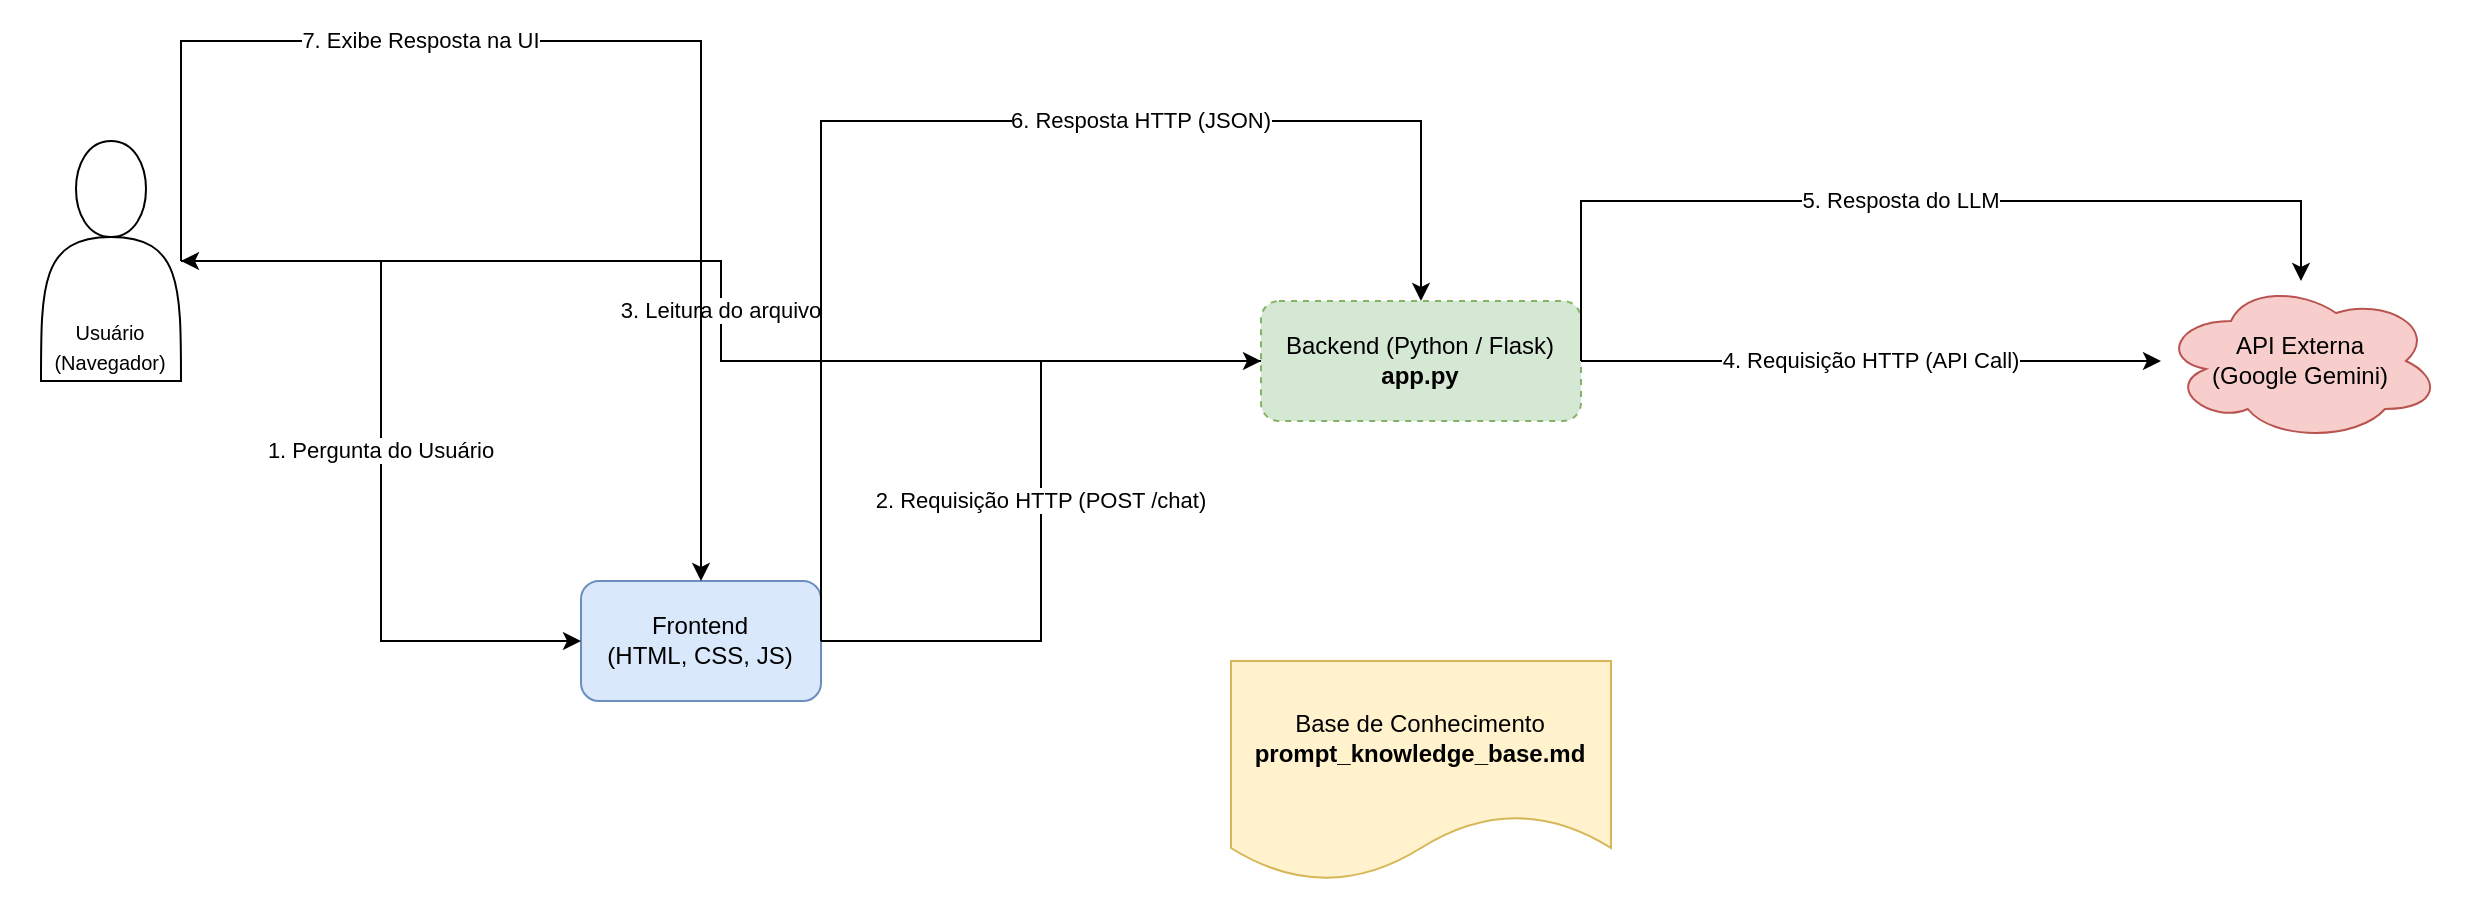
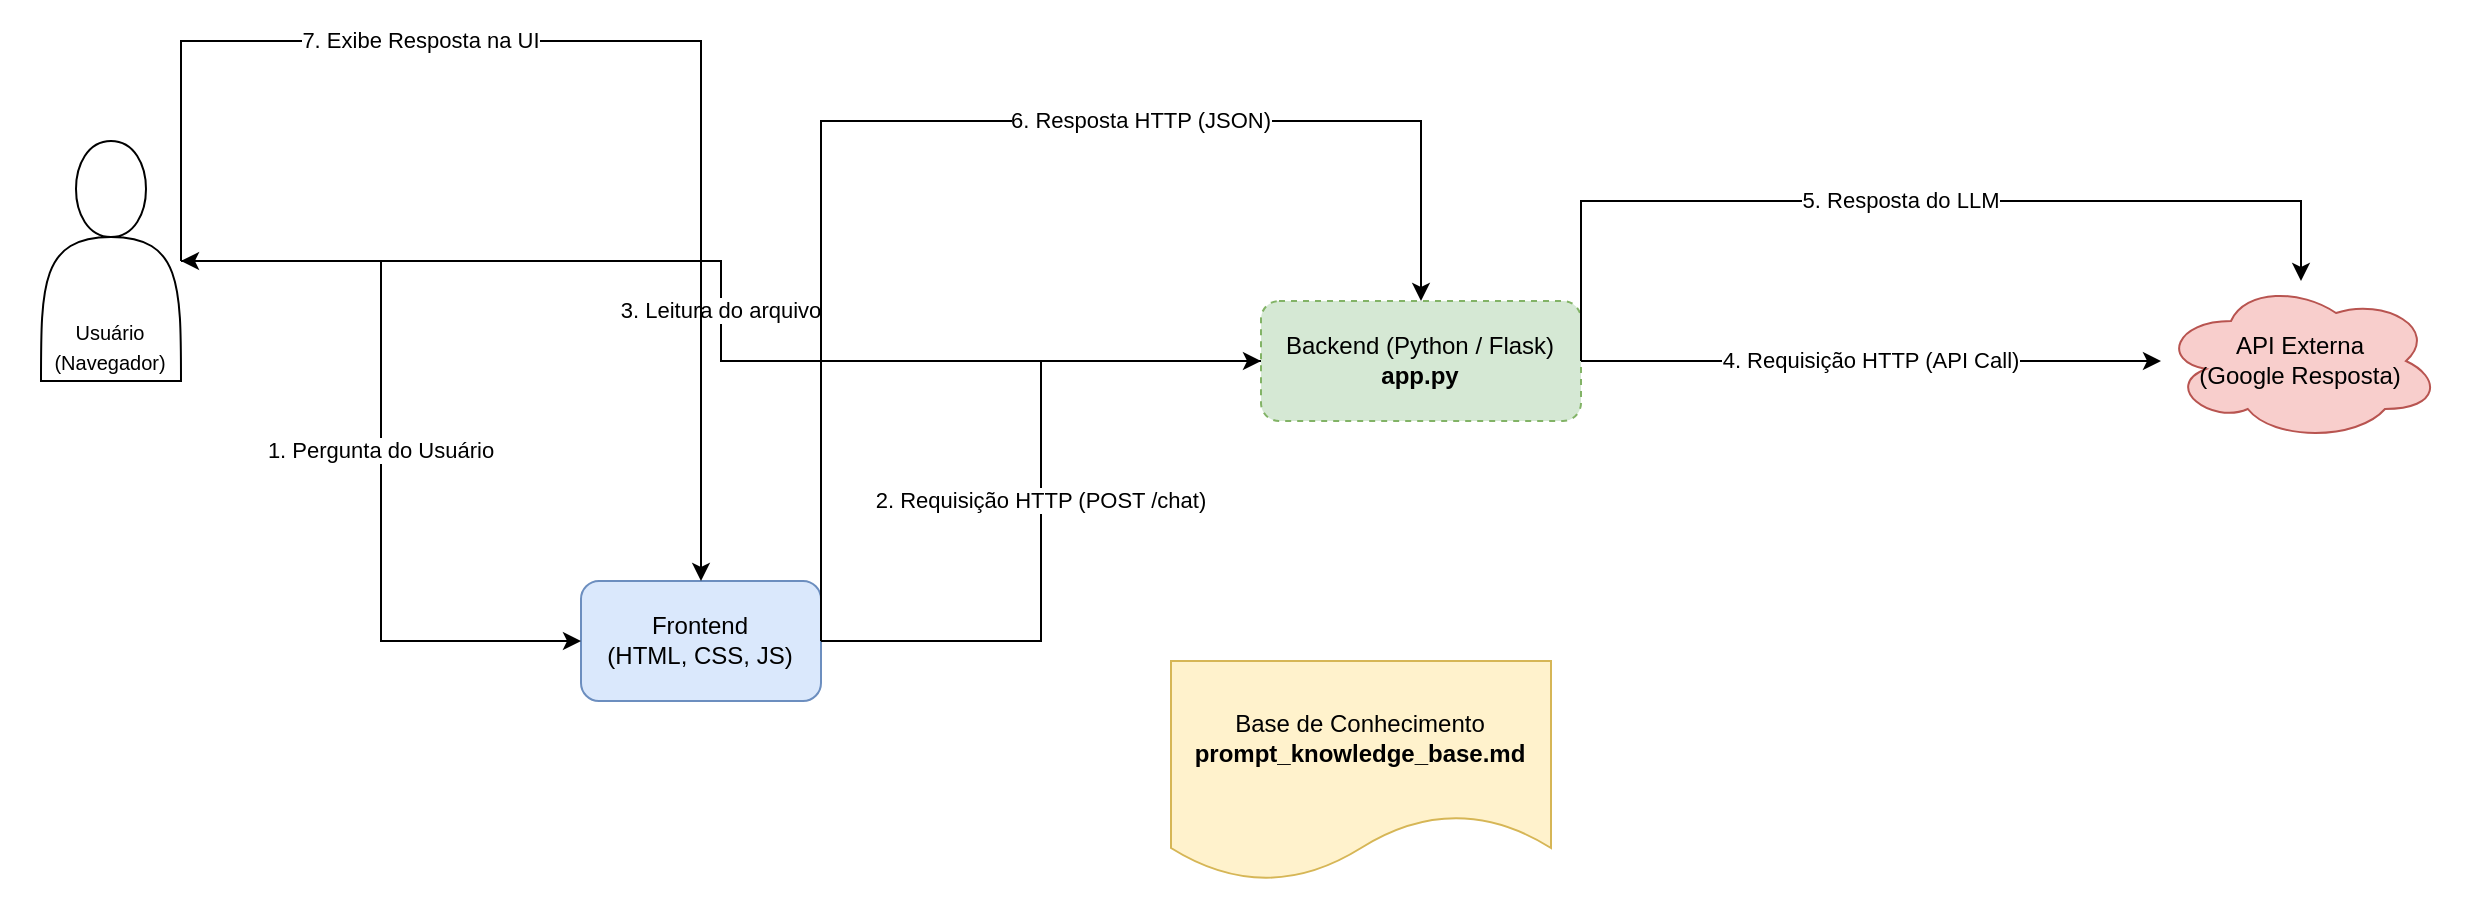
  <mxCell id="0" />
  <mxCell id="1" parent="0" />
  <mxCell id="2" value="&lt;div&gt;&lt;font style=&quot;font-size: 10px;&quot;&gt;&lt;br&gt;&lt;/font&gt;&lt;/div&gt;&lt;div&gt;&lt;font style=&quot;font-size: 10px;&quot;&gt;&lt;br&gt;&lt;/font&gt;&lt;/div&gt;&lt;div&gt;&lt;font style=&quot;font-size: 10px;&quot;&gt;&lt;br&gt;&lt;/font&gt;&lt;/div&gt;&lt;div&gt;&lt;font style=&quot;font-size: 10px;&quot;&gt;&lt;br&gt;&lt;/font&gt;&lt;/div&gt;&lt;div&gt;&lt;font style=&quot;font-size: 10px;&quot;&gt;&lt;br&gt;&lt;/font&gt;&lt;/div&gt;&lt;div&gt;&lt;font style=&quot;font-size: 10px;&quot;&gt;&lt;br&gt;&lt;/font&gt;&lt;/div&gt;&lt;font style=&quot;font-size: 10px;&quot;&gt;Usuário (Navegador)&lt;/font&gt;" style="shape=actor;whiteSpace=wrap;html=1;fontFamily=Helvetica;fontSize=12;" parent="1" vertex="1"><mxGeometry x="20" y="70" width="70" height="120" as="geometry" /></mxCell>
  <mxCell id="3" value="Frontend&lt;br&gt;(HTML, CSS, JS)" style="rounded=1;whiteSpace=wrap;html=1;fillColor=#dae8fc;strokeColor=#6c8ebf;fontFamily=Helvetica;fontSize=12;" parent="1" vertex="1"><mxGeometry x="290" y="290" width="120" height="60" as="geometry" /></mxCell>
  <mxCell id="4" value="Backend (Python / Flask)&lt;br&gt;&lt;b&gt;app.py&lt;/b&gt;" style="rounded=1;whiteSpace=wrap;html=1;fillColor=#d5e8d4;strokeColor=#82b366;fontFamily=Helvetica;fontSize=12;dashed=1;" parent="1" vertex="1"><mxGeometry x="630" y="150" width="160" height="60" as="geometry" /></mxCell>
- <mxCell id="5" value="API Externa&lt;br&gt;(Google Gemini)" style="shape=cloud;whiteSpace=wrap;html=1;fillColor=#f8cecc;strokeColor=#b85450;fontFamily=Helvetica;fontSize=12;" parent="1" vertex="1"><mxGeometry x="1080" y="140" width="140" height="80" as="geometry" /></mxCell>
+ <mxCell id="5" value="API Externa&lt;br&gt;(Google Resposta)" style="shape=cloud;whiteSpace=wrap;html=1;fillColor=#f8cecc;strokeColor=#b85450;fontFamily=Helvetica;fontSize=12;" parent="1" vertex="1"><mxGeometry x="1080" y="140" width="140" height="80" as="geometry" /></mxCell>
  <mxCell id="6" value="&lt;font style=&quot;font-size: 11px;&quot;&gt;1. Pergunta do Usuário&lt;/font&gt;" style="edgeStyle=orthogonalEdgeStyle;rounded=0;orthogonalLoop=1;jettySize=auto;html=1;entryX=0;entryY=0.5;entryDx=0;entryDy=0;fontFamily=Helvetica;fontSize=10;" parent="1" source="2" target="3" edge="1"><mxGeometry relative="1" as="geometry"><mxPoint as="offset" /></mxGeometry></mxCell>
  <mxCell id="7" value="&lt;font style=&quot;font-size: 11px;&quot;&gt;2. Requisição HTTP (POST /chat)&lt;/font&gt;" style="edgeStyle=orthogonalEdgeStyle;rounded=0;orthogonalLoop=1;jettySize=auto;html=1;entryX=0;entryY=0.5;entryDx=0;entryDy=0;fontFamily=Helvetica;fontSize=10;" parent="1" source="3" target="4" edge="1"><mxGeometry relative="1" as="geometry" /></mxCell>
  <mxCell id="8" value="&lt;font style=&quot;font-size: 11px;&quot;&gt;4. Requisição HTTP (API Call)&lt;/font&gt;" style="edgeStyle=orthogonalEdgeStyle;rounded=0;orthogonalLoop=1;jettySize=auto;html=1;entryX=0;entryY=0.5;entryDx=0;entryDy=0;fontFamily=Helvetica;fontSize=10;" parent="1" source="4" target="5" edge="1"><mxGeometry relative="1" as="geometry" /></mxCell>
- <mxCell id="9" value="Base de Conhecimento&lt;br&gt;&lt;b&gt;prompt_knowledge_base.md&lt;/b&gt;" style="shape=document;whiteSpace=wrap;html=1;boundedLbl=1;fillColor=#fff2cc;strokeColor=#d6b656;fontFamily=Helvetica;fontSize=12;" parent="1" vertex="1"><mxGeometry x="615" y="330" width="190" height="110" as="geometry" /></mxCell>
+ <mxCell id="9" value="Base de Conhecimento&lt;br&gt;&lt;b&gt;prompt_knowledge_base.md&lt;/b&gt;" style="shape=document;whiteSpace=wrap;html=1;boundedLbl=1;fillColor=#fff2cc;strokeColor=#d6b656;fontFamily=Helvetica;fontSize=12;" parent="1" vertex="1"><mxGeometry x="585" y="330" width="190" height="110" as="geometry" /></mxCell>
  <mxCell id="10" value="&lt;font style=&quot;font-size: 11px;&quot;&gt;3. Leitura do arquivo&lt;/font&gt;" style="edgeStyle=orthogonalEdgeStyle;rounded=0;orthogonalLoop=1;jettySize=auto;html=1;fontFamily=Helvetica;fontSize=10;" parent="1" source="4" target="2" edge="1"><mxGeometry relative="1" as="geometry"><mxPoint x="710" y="240" as="targetPoint" /></mxGeometry></mxCell>
  <mxCell id="11" value="&lt;font style=&quot;font-size: 11px;&quot;&gt;5. Resposta do LLM&lt;/font&gt;" style="edgeStyle=orthogonalEdgeStyle;rounded=0;orthogonalLoop=1;jettySize=auto;html=1;entryX=1;entryY=0.5;entryDx=0;entryDy=0;startArrow=classic;startFill=1;endArrow=none;endFill=0;fontFamily=Helvetica;fontSize=10;" parent="1" source="5" target="4" edge="1"><mxGeometry relative="1" as="geometry"><mxPoint x="850" y="180" as="sourcePoint" /><mxPoint x="790" y="180" as="targetPoint" /><Array as="points"><mxPoint x="820" y="100" /><mxPoint x="710" y="100" /></Array></mxGeometry></mxCell>
  <mxCell id="12" value="&lt;font style=&quot;font-size: 11px;&quot;&gt;6. Resposta HTTP (JSON)&lt;/font&gt;" style="edgeStyle=orthogonalEdgeStyle;rounded=0;orthogonalLoop=1;jettySize=auto;html=1;entryX=1;entryY=0.5;entryDx=0;entryDy=0;startArrow=classic;startFill=1;endArrow=none;endFill=0;fontFamily=Helvetica;fontSize=10;" parent="1" source="4" target="3" edge="1"><mxGeometry x="-0.292" relative="1" as="geometry"><mxPoint x="630" y="180" as="sourcePoint" /><mxPoint x="570" y="180" as="targetPoint" /><Array as="points"><mxPoint x="600" y="60" /><mxPoint x="510" y="60" /></Array><mxPoint as="offset" /></mxGeometry></mxCell>
  <mxCell id="13" value="&lt;font style=&quot;font-size: 11px;&quot;&gt;7. Exibe Resposta na UI&lt;/font&gt;" style="edgeStyle=orthogonalEdgeStyle;rounded=0;orthogonalLoop=1;jettySize=auto;html=1;entryX=1;entryY=0.5;entryDx=0;entryDy=0;startArrow=classic;startFill=1;endArrow=none;endFill=0;fontFamily=Helvetica;fontSize=10;" parent="1" source="3" target="2" edge="1"><mxGeometry x="0.281" relative="1" as="geometry"><mxPoint x="450" y="180" as="sourcePoint" /><mxPoint x="390" y="180" as="targetPoint" /><Array as="points"><mxPoint x="350" y="20" /><mxPoint x="90" y="20" /></Array><mxPoint as="offset" /></mxGeometry></mxCell>
